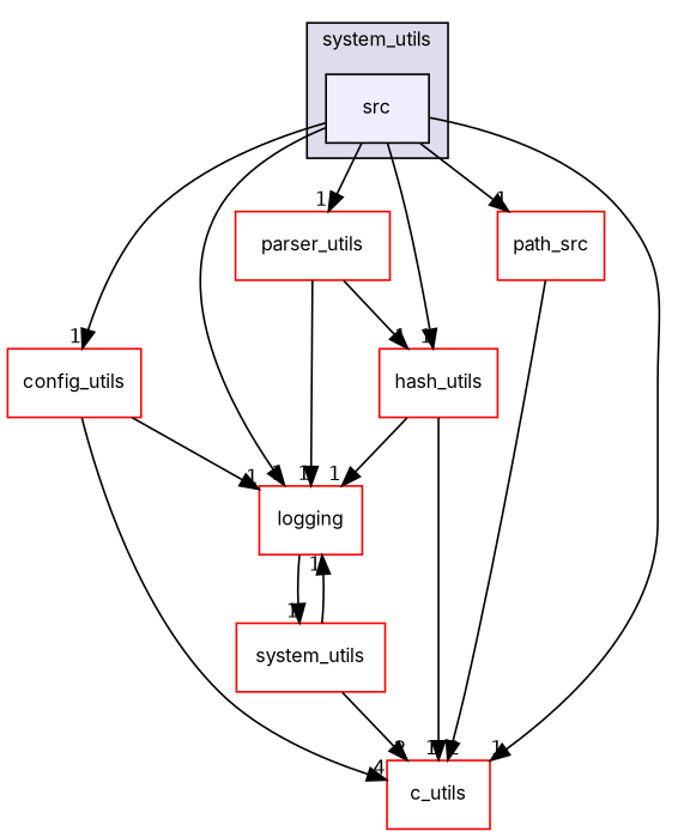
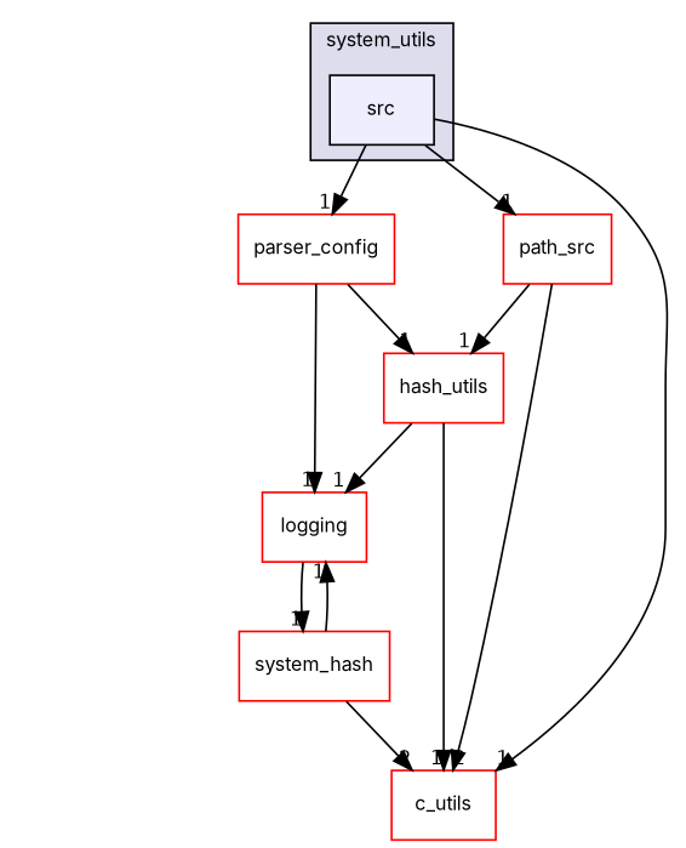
  digraph {
    compound=true
    fontname=Inter
    node [fillcolor=white fontname=Inter fontsize=10 shape=box style=filled color=red]
    edge [fontname=Inter headlabel=1 labeldistance=1.5 labelfontname=Helvetica labelfontsize=10]
    n1 [fillcolor="#eeeeff" label=src pencolor=black color=""]
-   n2 [label=config_utils]
-   n3 [label=parser_utils]
+   n3 [label=parser_config]
    n4 [label=c_utils]
    n5 [label=path_src]
    n6 [label=logging]
    n7 [label=hash_utils]
-   n8 [label=system_utils]
+   n8 [label=system_hash]
    subgraph cluster_1 {
      bgcolor="#ddddee"
      fontsize=10
      label=system_utils
      pencolor=black
      n1
    }
-   n1 -> n2
    n1 -> n3
    n1 -> n4
    n1 -> n5
-   n1 -> n6
-   n1 -> n7
-   n2 -> n4 [headlabel=4]
-   n2 -> n6
+   n5 -> n7
    n3 -> n6
    n3 -> n7
    n5 -> n4 [headlabel=2]
    n6 -> n8
    n7 -> n4
    n7 -> n6
    n8 -> n4 [headlabel=2]
    n8 -> n6
  }
